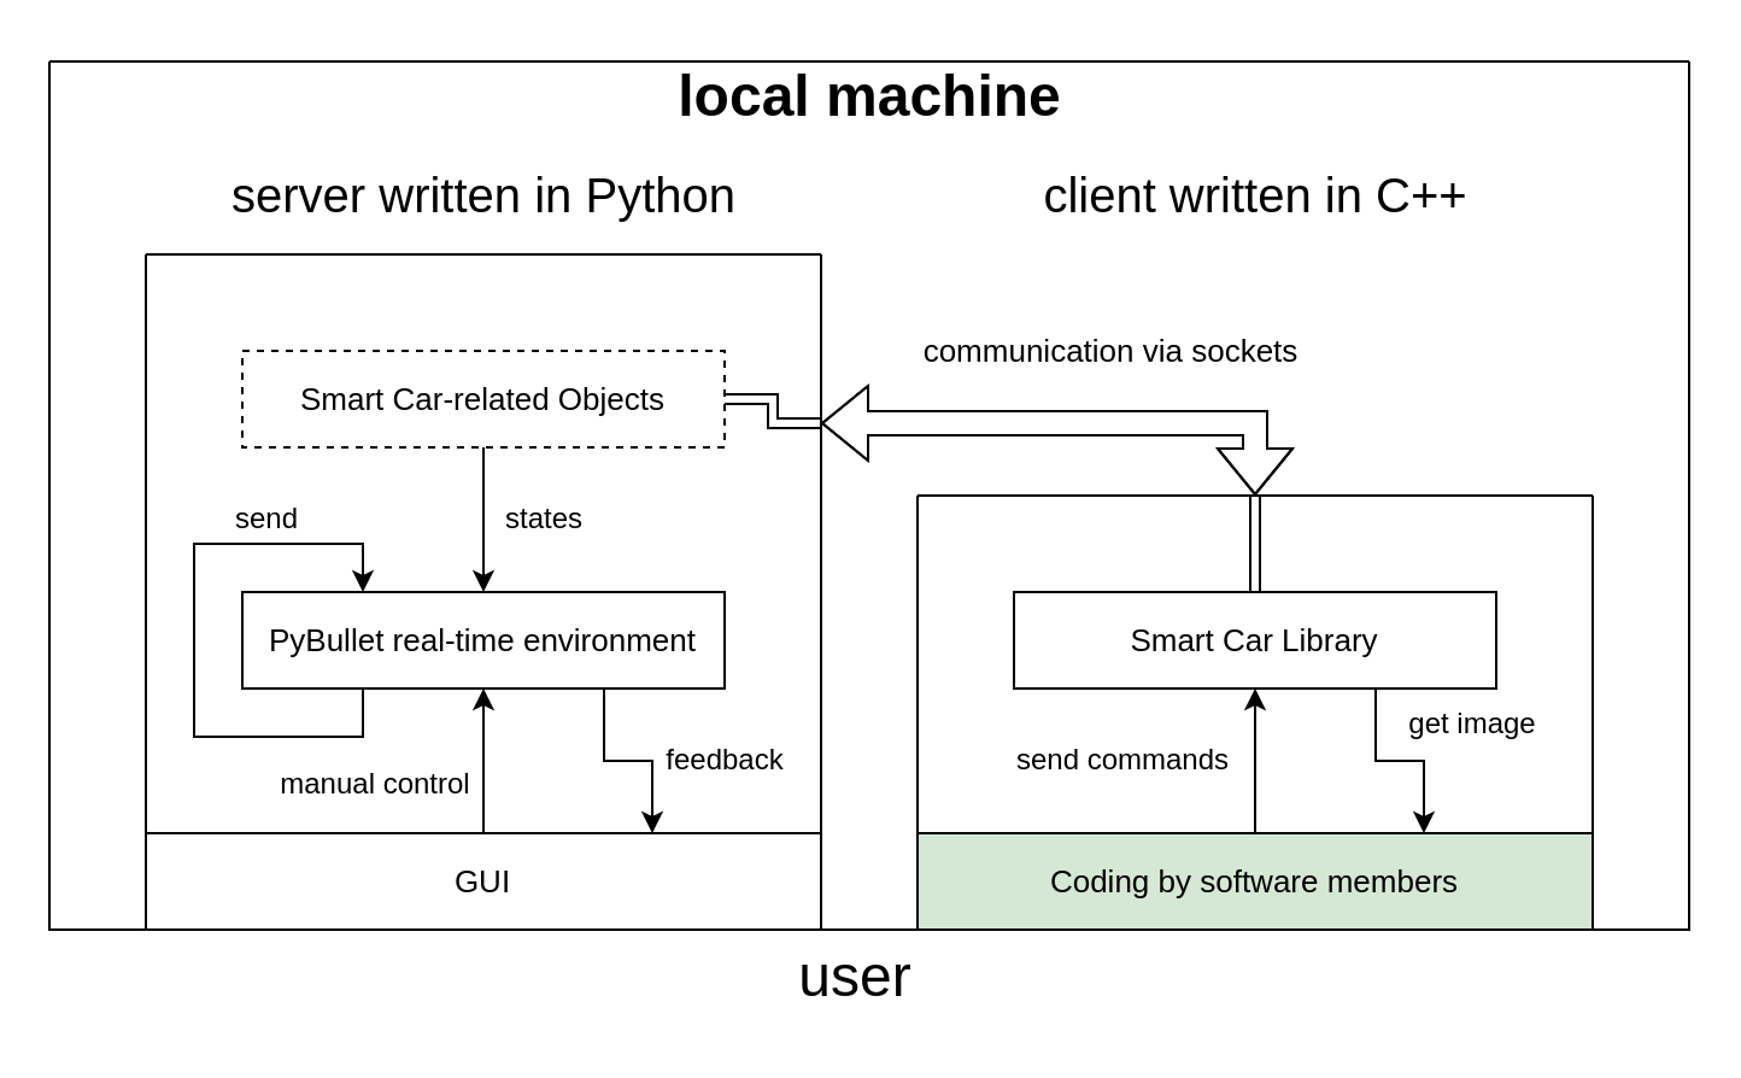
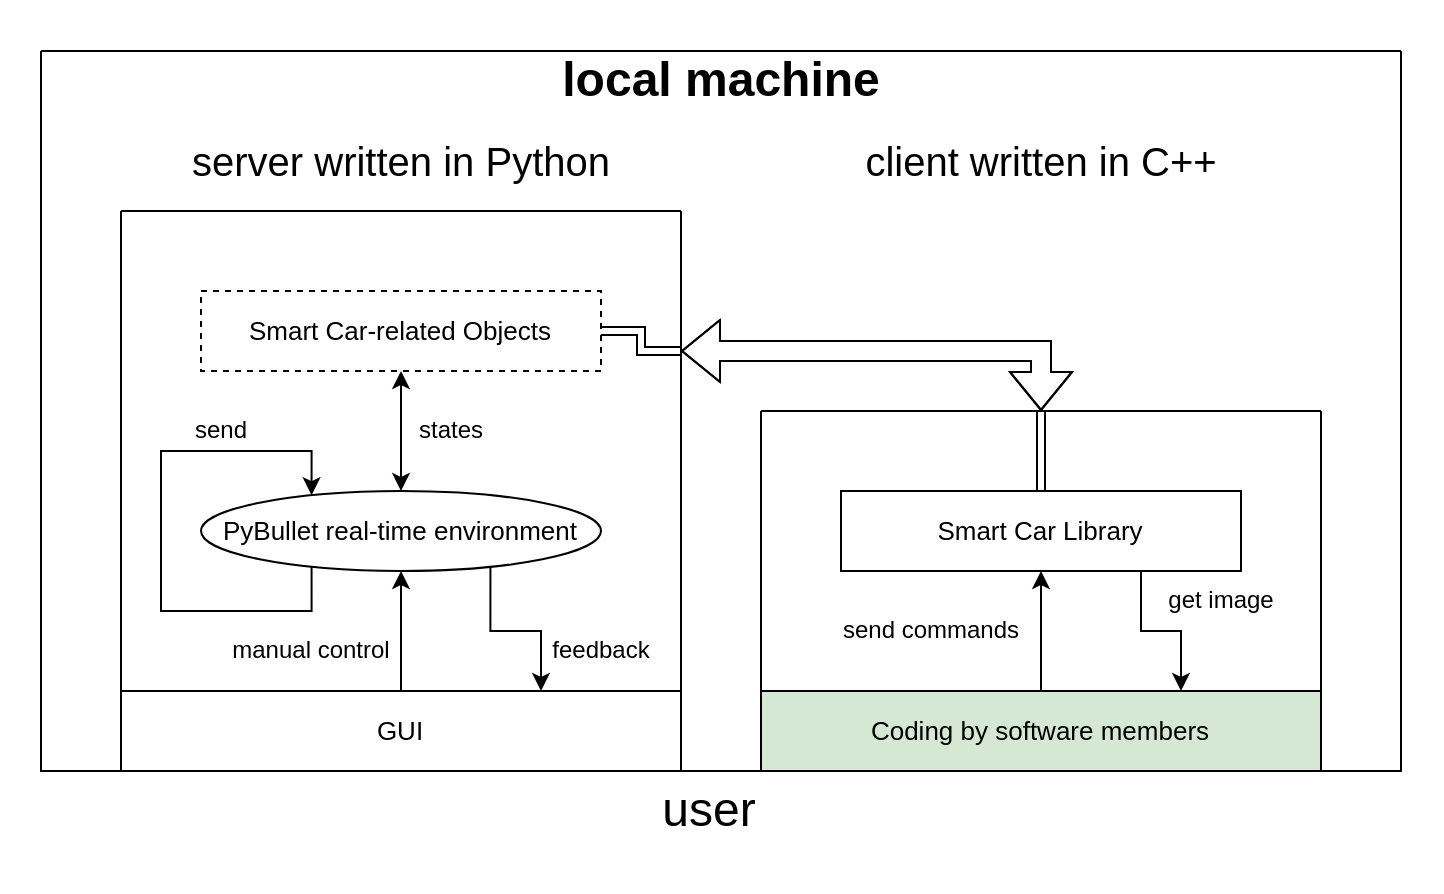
  <mxCell id="0" />
  <mxCell id="1" parent="0" />
  <mxCell id="2" value="" style="swimlane;startSize=0;fontFamily=Helvetica;fontSize=20;" parent="1" vertex="1"><mxGeometry x="20" y="25" width="680" height="360" as="geometry" /></mxCell>
  <mxCell id="3" value="server written in Python" style="text;html=1;align=center;verticalAlign=middle;resizable=0;points=[];autosize=1;strokeColor=none;fillColor=none;fontFamily=Helvetica;fontSize=20;" parent="2" vertex="1"><mxGeometry x="70" y="40" width="220" height="30" as="geometry" /></mxCell>
  <mxCell id="4" value="" style="swimlane;startSize=0;fontSize=12;" parent="2" vertex="1"><mxGeometry x="40" y="80" width="280" height="280" as="geometry"><mxRectangle x="120" y="120" width="50" height="40" as="alternateBounds" /></mxGeometry></mxCell>
- <mxCell id="5" style="edgeStyle=orthogonalEdgeStyle;rounded=0;orthogonalLoop=1;jettySize=auto;html=1;exitX=0.5;exitY=0;exitDx=0;exitDy=0;entryX=0.5;entryY=1;entryDx=0;entryDy=0;fontFamily=Helvetica;fontSize=13;startArrow=classic;startFill=1;endArrow=none;endFill=1;" parent="4" source="7" target="14" edge="1"><mxGeometry relative="1" as="geometry" /></mxCell>
+ <mxCell id="5" style="edgeStyle=orthogonalEdgeStyle;rounded=0;orthogonalLoop=1;jettySize=auto;html=1;exitX=0.5;exitY=0;exitDx=0;exitDy=0;entryX=0.5;entryY=1;entryDx=0;entryDy=0;fontFamily=Helvetica;fontSize=13;startArrow=classic;startFill=1;endArrow=classic;endFill=1;" parent="4" source="7" target="14" edge="1"><mxGeometry relative="1" as="geometry" /></mxCell>
  <mxCell id="6" style="edgeStyle=orthogonalEdgeStyle;rounded=0;orthogonalLoop=1;jettySize=auto;html=1;exitX=0.75;exitY=1;exitDx=0;exitDy=0;entryX=0.75;entryY=0;entryDx=0;entryDy=0;fontFamily=Helvetica;fontSize=13;startArrow=none;startFill=0;endArrow=classic;endFill=1;" parent="4" source="7" target="12" edge="1"><mxGeometry relative="1" as="geometry" /></mxCell>
- <mxCell id="7" value="PyBullet real-time environment" style="rounded=0;whiteSpace=wrap;html=1;fontSize=13;" parent="4" vertex="1"><mxGeometry x="40" y="140" width="200" height="40" as="geometry" /></mxCell>
+ <mxCell id="7" value="PyBullet real-time environment" style="ellipse;whiteSpace=wrap;html=1;fontSize=13;" parent="4" vertex="1"><mxGeometry x="40" y="140" width="200" height="40" as="geometry" /></mxCell>
  <mxCell id="8" value="states" style="text;html=1;align=center;verticalAlign=middle;resizable=0;points=[];autosize=1;strokeColor=none;fillColor=none;fontSize=12;fontFamily=Helvetica;" parent="4" vertex="1"><mxGeometry x="140" y="100" width="50" height="20" as="geometry" /></mxCell>
  <mxCell id="9" value="manual control" style="text;html=1;align=center;verticalAlign=middle;resizable=0;points=[];autosize=1;strokeColor=none;fillColor=none;fontSize=12;fontFamily=Helvetica;" parent="4" vertex="1"><mxGeometry x="50" y="210" width="90" height="20" as="geometry" /></mxCell>
  <mxCell id="10" value="send" style="text;html=1;align=center;verticalAlign=middle;resizable=0;points=[];autosize=1;strokeColor=none;fillColor=none;fontSize=12;fontFamily=Helvetica;" parent="4" vertex="1"><mxGeometry x="30" y="100" width="40" height="20" as="geometry" /></mxCell>
  <mxCell id="11" style="edgeStyle=orthogonalEdgeStyle;rounded=0;orthogonalLoop=1;jettySize=auto;html=1;exitX=0.5;exitY=0;exitDx=0;exitDy=0;entryX=0.5;entryY=1;entryDx=0;entryDy=0;fontFamily=Helvetica;fontSize=12;startArrow=none;startFill=0;endArrow=classic;endFill=1;" parent="4" source="12" target="7" edge="1"><mxGeometry relative="1" as="geometry" /></mxCell>
  <mxCell id="12" value="GUI" style="rounded=0;whiteSpace=wrap;html=1;rotation=0;fontSize=13;" parent="4" vertex="1"><mxGeometry y="240" width="280" height="40" as="geometry" /></mxCell>
  <mxCell id="13" style="edgeStyle=orthogonalEdgeStyle;rounded=0;orthogonalLoop=1;jettySize=auto;html=1;exitX=0.25;exitY=1;exitDx=0;exitDy=0;entryX=0.25;entryY=0;entryDx=0;entryDy=0;fontFamily=Helvetica;fontSize=12;startArrow=none;startFill=0;endArrow=classic;endFill=1;" parent="4" source="7" target="7" edge="1"><mxGeometry relative="1" as="geometry"><Array as="points"><mxPoint x="90" y="200" /><mxPoint x="20" y="200" /><mxPoint x="20" y="120" /><mxPoint x="90" y="120" /></Array></mxGeometry></mxCell>
  <mxCell id="14" value="Smart Car-related Objects" style="rounded=0;whiteSpace=wrap;html=1;fontSize=13;dashed=1;" parent="4" vertex="1"><mxGeometry x="40" y="40" width="200" height="40" as="geometry" /></mxCell>
- <mxCell id="15" value="feedback" style="text;html=1;align=center;verticalAlign=middle;resizable=0;points=[];autosize=1;strokeColor=none;fillColor=none;fontSize=12;fontFamily=Helvetica;" parent="4" vertex="1"><mxGeometry x="210" y="200" width="60" height="20" as="geometry" /></mxCell>
+ <mxCell id="15" value="feedback" style="text;html=1;align=center;verticalAlign=middle;resizable=0;points=[];autosize=1;strokeColor=none;fillColor=none;fontSize=12;fontFamily=Helvetica;" parent="4" vertex="1"><mxGeometry x="210" y="210" width="60" height="20" as="geometry" /></mxCell>
  <mxCell id="16" style="edgeStyle=orthogonalEdgeStyle;shape=link;rounded=0;orthogonalLoop=1;jettySize=auto;html=1;exitX=1;exitY=0.25;exitDx=0;exitDy=0;entryX=1;entryY=0.5;entryDx=0;entryDy=0;fontSize=13;startArrow=none;startFill=0;fillColor=none;" parent="4" source="4" target="14" edge="1"><mxGeometry relative="1" as="geometry"><Array as="points"><mxPoint x="260" y="70" /><mxPoint x="260" y="60" /></Array></mxGeometry></mxCell>
  <mxCell id="17" value="client written in C++" style="text;html=1;align=center;verticalAlign=middle;resizable=0;points=[];autosize=1;strokeColor=none;fillColor=none;fontFamily=Helvetica;fontSize=20;" parent="2" vertex="1"><mxGeometry x="405" y="40" width="190" height="30" as="geometry" /></mxCell>
  <mxCell id="18" value="" style="swimlane;startSize=0;" parent="2" vertex="1"><mxGeometry x="360" y="180" width="280" height="180" as="geometry"><mxRectangle x="120" y="120" width="50" height="40" as="alternateBounds" /></mxGeometry></mxCell>
  <mxCell id="19" style="edgeStyle=orthogonalEdgeStyle;rounded=0;orthogonalLoop=1;jettySize=auto;html=1;exitX=0.75;exitY=1;exitDx=0;exitDy=0;entryX=0.75;entryY=0;entryDx=0;entryDy=0;startArrow=none;startFill=0;" parent="18" source="21" target="23" edge="1"><mxGeometry relative="1" as="geometry" /></mxCell>
  <mxCell id="20" style="edgeStyle=orthogonalEdgeStyle;shape=link;rounded=0;orthogonalLoop=1;jettySize=auto;html=1;exitX=0.5;exitY=0;exitDx=0;exitDy=0;entryX=0.5;entryY=0;entryDx=0;entryDy=0;fontSize=13;startArrow=none;startFill=0;fillColor=none;" parent="18" source="21" target="18" edge="1"><mxGeometry relative="1" as="geometry"><Array as="points"><mxPoint x="140" y="20" /><mxPoint x="140" y="20" /></Array></mxGeometry></mxCell>
  <mxCell id="21" value="Smart Car Library" style="rounded=0;whiteSpace=wrap;html=1;fontSize=13;" parent="18" vertex="1"><mxGeometry x="40" y="40" width="200" height="40" as="geometry" /></mxCell>
  <mxCell id="22" style="edgeStyle=orthogonalEdgeStyle;rounded=0;orthogonalLoop=1;jettySize=auto;html=1;exitX=0.5;exitY=0;exitDx=0;exitDy=0;entryX=0.5;entryY=1;entryDx=0;entryDy=0;startArrow=none;startFill=0;" parent="18" source="23" target="21" edge="1"><mxGeometry relative="1" as="geometry" /></mxCell>
  <mxCell id="23" value="Coding by software members" style="rounded=0;whiteSpace=wrap;html=1;rotation=0;fontSize=13;fillColor=#d5e8d4;" parent="18" vertex="1"><mxGeometry y="140" width="280" height="40" as="geometry" /></mxCell>
  <mxCell id="24" value="send commands" style="text;html=1;align=center;verticalAlign=middle;resizable=0;points=[];autosize=1;strokeColor=none;fillColor=none;" parent="18" vertex="1"><mxGeometry x="30" y="95" width="110" height="30" as="geometry" /></mxCell>
  <mxCell id="25" value="get image" style="text;html=1;align=center;verticalAlign=middle;resizable=0;points=[];autosize=1;strokeColor=none;fillColor=none;" parent="18" vertex="1"><mxGeometry x="190" y="80" width="80" height="30" as="geometry" /></mxCell>
  <mxCell id="26" style="edgeStyle=orthogonalEdgeStyle;rounded=0;orthogonalLoop=1;jettySize=auto;html=1;fontFamily=Helvetica;fontSize=13;startArrow=classic;startFill=1;endArrow=classic;endFill=1;shape=flexArrow;fillColor=default;entryX=0.5;entryY=0;entryDx=0;entryDy=0;exitX=1;exitY=0.25;exitDx=0;exitDy=0;" parent="2" source="4" target="18" edge="1"><mxGeometry relative="1" as="geometry"><mxPoint x="340" y="150" as="sourcePoint" /></mxGeometry></mxCell>
- <mxCell id="27" value="communication via sockets" style="text;html=1;align=center;verticalAlign=middle;resizable=0;points=[];autosize=1;strokeColor=none;fillColor=none;fontSize=13;" parent="2" vertex="1"><mxGeometry x="350" y="105" width="180" height="30" as="geometry" /></mxCell>
  <mxCell id="28" value="local machine" style="text;html=1;align=center;verticalAlign=middle;resizable=0;points=[];autosize=1;strokeColor=none;fillColor=none;fontFamily=Helvetica;fontSize=24;fontStyle=1" parent="2" vertex="1"><mxGeometry x="250" y="-5" width="180" height="40" as="geometry" /></mxCell>
  <mxCell id="29" value="user" style="text;html=1;align=center;verticalAlign=middle;resizable=0;points=[];autosize=1;strokeColor=none;fillColor=none;fontFamily=Helvetica;fontSize=24;" parent="1" vertex="1"><mxGeometry x="319" y="385" width="70" height="40" as="geometry" /></mxCell>
